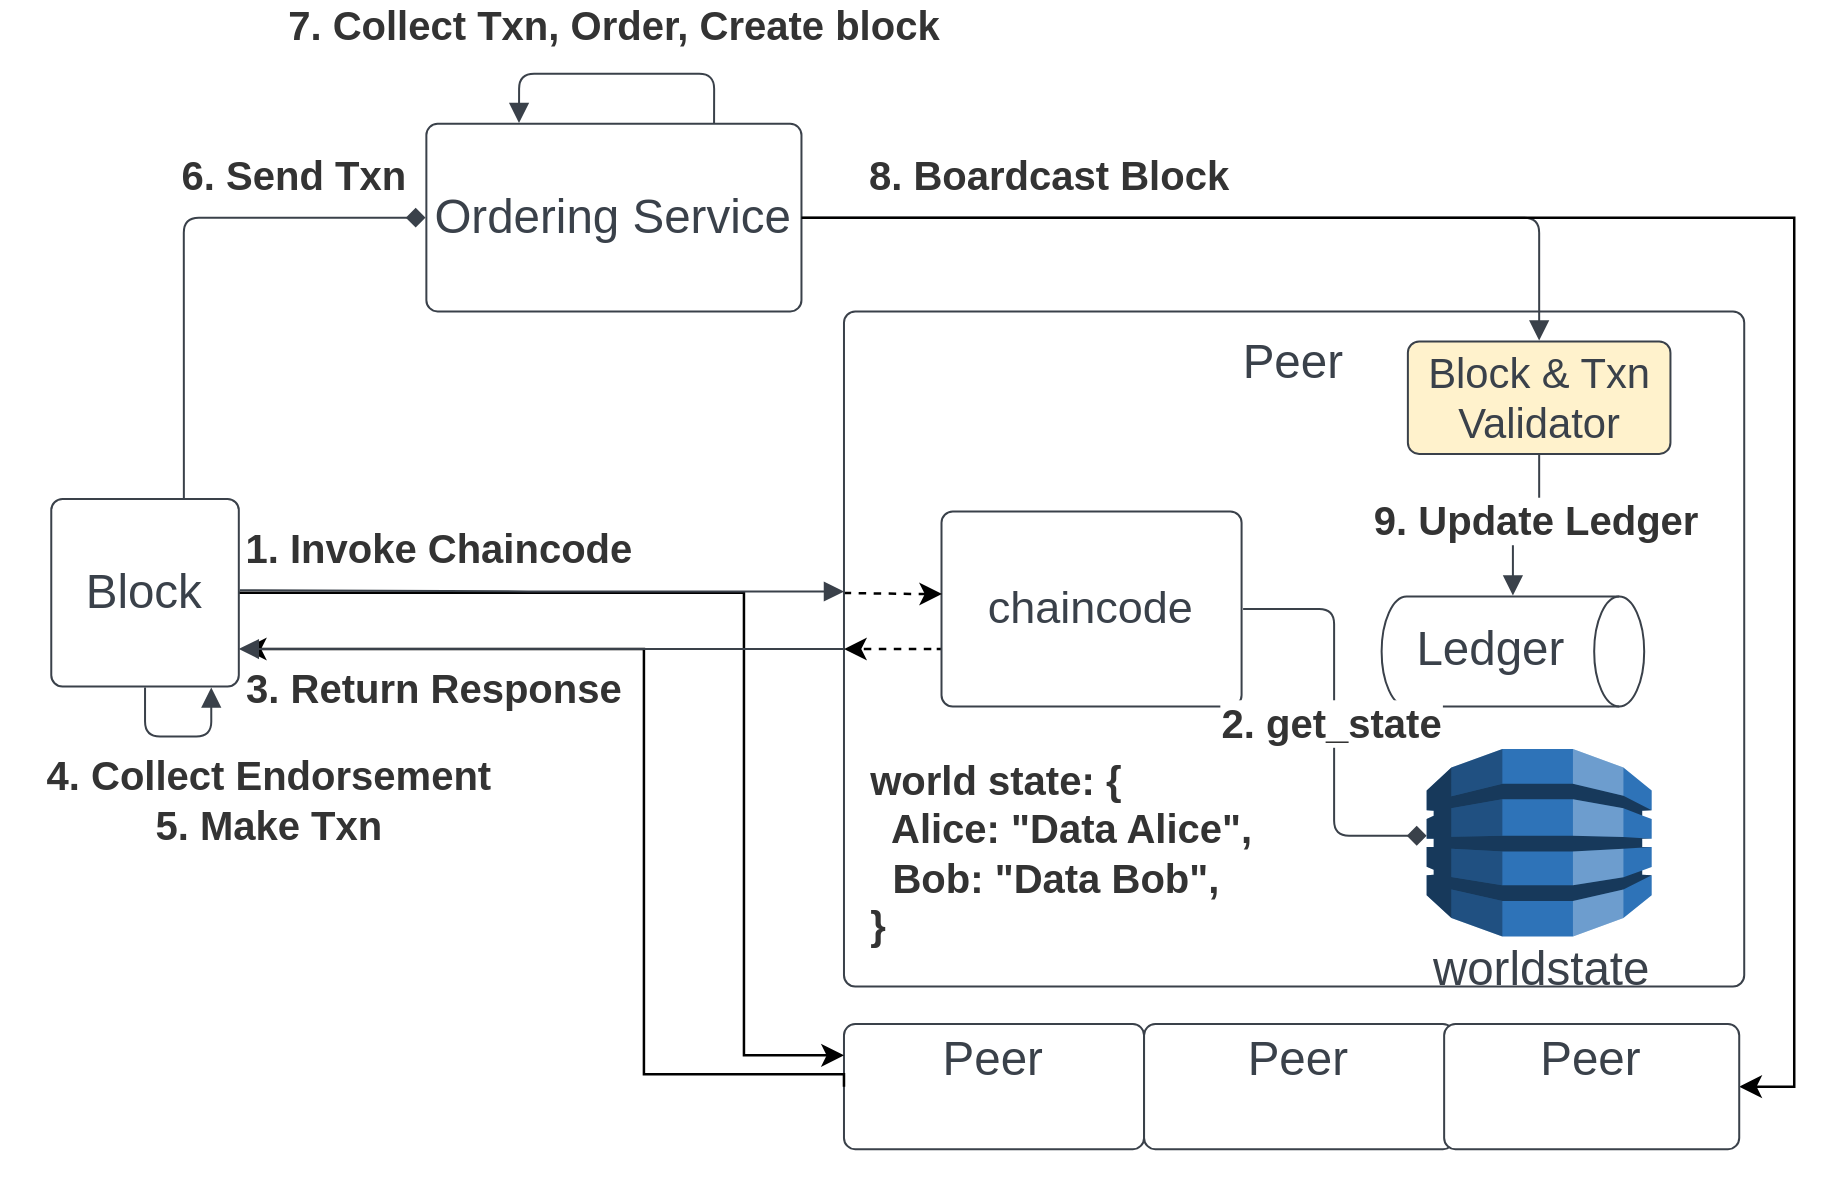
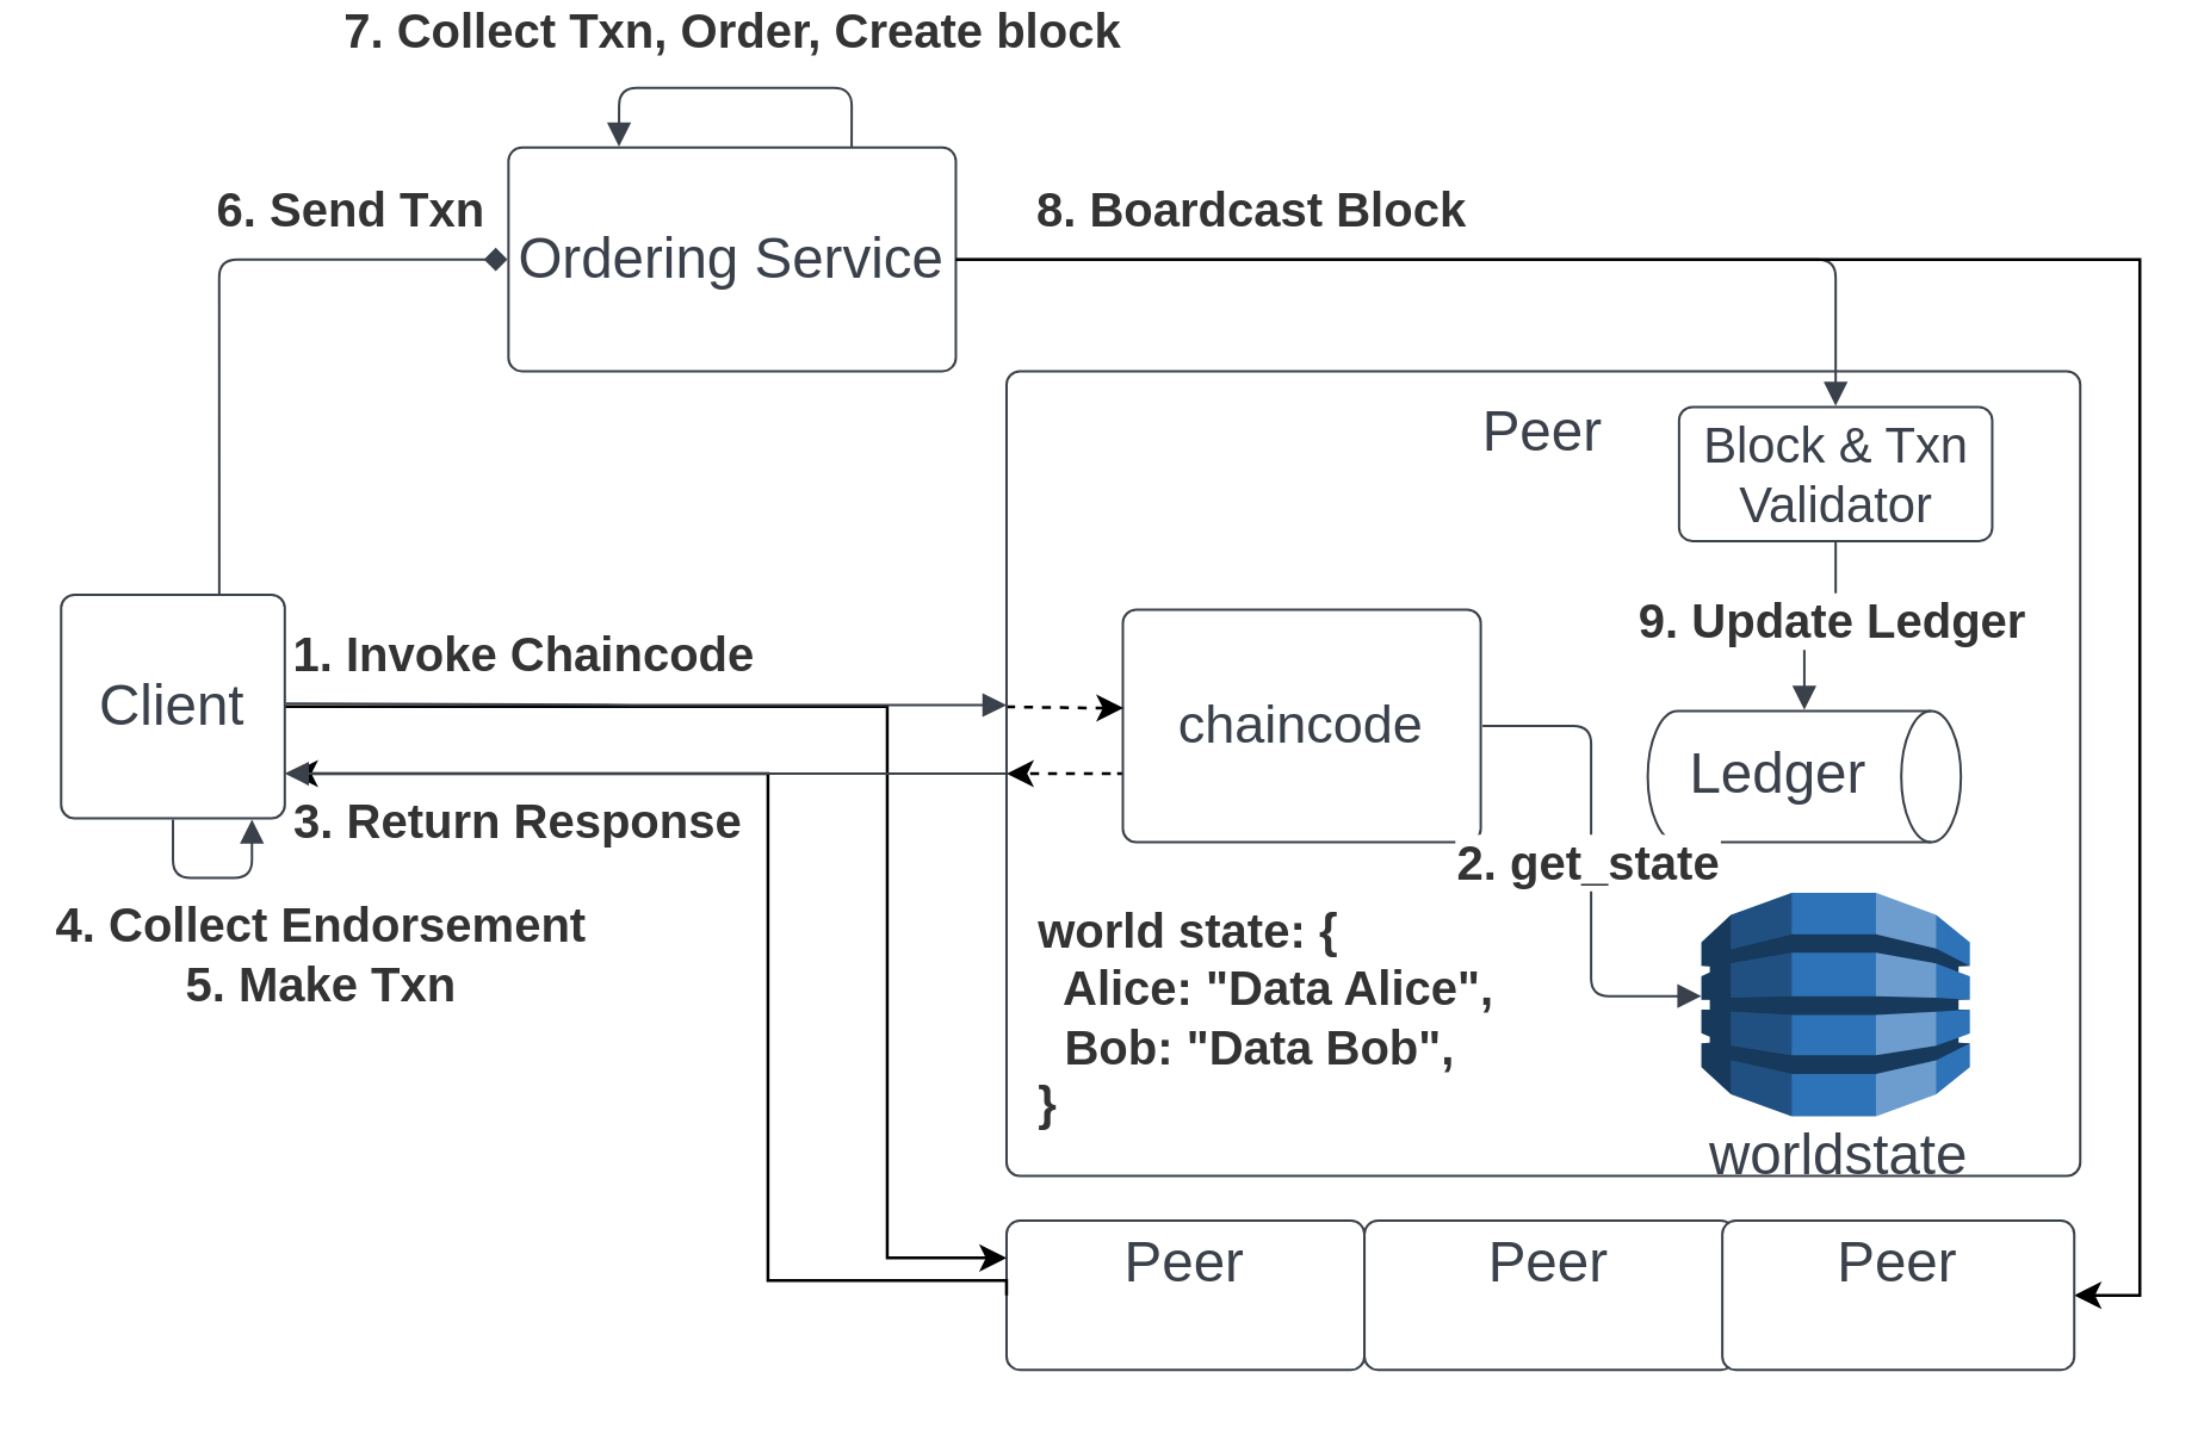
  <mxCell id="0" />
  <mxCell id="1" parent="0" />
  <mxCell id="2" value="&lt;font style=&quot;font-size: 19px;&quot;&gt;Peer&lt;/font&gt;&lt;br&gt;&lt;br&gt;&lt;br&gt;&lt;br&gt;&lt;br&gt;&lt;br&gt;&lt;br&gt;&lt;br&gt;&lt;br&gt;&lt;br&gt;&lt;div&gt;&lt;br/&gt;&lt;/div&gt;" style="html=1;overflow=block;blockSpacing=1;whiteSpace=wrap;fontSize=16.7;fontColor=#3a414a;spacing=3.8;strokeColor=#3a414a;strokeOpacity=100;rounded=1;absoluteArcSize=1;arcSize=9;strokeWidth=0.8;lucidId=gJdIC6EkD9Za;container=1;collapsible=0;" parent="1" vertex="1"><mxGeometry x="337" y="400" width="120" height="50" as="geometry" /></mxCell>
  <mxCell id="3" style="edgeStyle=orthogonalEdgeStyle;rounded=0;orthogonalLoop=1;jettySize=auto;html=1;entryX=0;entryY=0.25;entryDx=0;entryDy=0;exitX=1;exitY=0.5;exitDx=0;exitDy=0;" parent="1" source="4" target="2" edge="1"><mxGeometry relative="1" as="geometry"><mxPoint x="260" y="614.5" as="targetPoint" /><Array as="points"><mxPoint x="297" y="228" /><mxPoint x="297" y="413" /></Array><mxPoint x="-3" y="470" as="sourcePoint" /></mxGeometry></mxCell>
- <mxCell id="4" value="&lt;font style=&quot;font-size: 19px;&quot;&gt;Block&lt;/font&gt;" style="html=1;overflow=block;blockSpacing=1;whiteSpace=wrap;fontSize=16.7;fontColor=#3a414a;spacing=3.8;strokeColor=#3a414a;strokeOpacity=100;rounded=1;absoluteArcSize=1;arcSize=9;strokeWidth=0.8;lucidId=gJdIgxv0D-uK;" parent="1" vertex="1"><mxGeometry x="20" y="190" width="75" height="75" as="geometry" /></mxCell>
+ <mxCell id="4" value="&lt;font style=&quot;font-size: 19px;&quot;&gt;Client&lt;/font&gt;" style="html=1;overflow=block;blockSpacing=1;whiteSpace=wrap;fontSize=16.7;fontColor=#3a414a;spacing=3.8;strokeColor=#3a414a;strokeOpacity=100;rounded=1;absoluteArcSize=1;arcSize=9;strokeWidth=0.8;lucidId=gJdIgxv0D-uK;" parent="1" vertex="1"><mxGeometry x="20" y="190" width="75" height="75" as="geometry" /></mxCell>
  <mxCell id="5" value="&lt;font style=&quot;font-size: 19px;&quot;&gt;Ordering Service&lt;/font&gt;" style="html=1;overflow=block;blockSpacing=1;whiteSpace=wrap;fontSize=16.7;fontColor=#3a414a;spacing=3.8;strokeColor=#3a414a;strokeOpacity=100;rounded=1;absoluteArcSize=1;arcSize=9;strokeWidth=0.8;lucidId=gJdIvHb7BSO.;" parent="1" vertex="1"><mxGeometry x="170" y="40" width="150" height="75" as="geometry" /></mxCell>
  <mxCell id="6" value="&lt;font style=&quot;font-size: 19px;&quot;&gt;Peer&lt;br&gt;&lt;br&gt;&lt;br&gt;&lt;br&gt;&lt;br&gt;&lt;br&gt;&lt;br&gt;&lt;br&gt;&lt;br&gt;&lt;br&gt;&lt;br&gt;&lt;/font&gt;" style="html=1;overflow=block;blockSpacing=1;whiteSpace=wrap;fontSize=16.7;fontColor=#3a414a;spacing=3.8;strokeColor=#3a414a;strokeOpacity=100;rounded=1;absoluteArcSize=1;arcSize=9;strokeWidth=0.8;lucidId=gJdIC6EkD9Za;container=1;collapsible=0;" parent="1" vertex="1"><mxGeometry x="337" y="115" width="360" height="270" as="geometry" /></mxCell>
  <mxCell id="7" style="edgeStyle=orthogonalEdgeStyle;rounded=0;orthogonalLoop=1;jettySize=auto;html=1;entryX=0;entryY=0.5;entryDx=0;entryDy=0;exitX=-0.016;exitY=0.705;exitDx=0;exitDy=0;exitPerimeter=0;dashed=1;" edge="1" parent="6" source="8" target="6"><mxGeometry relative="1" as="geometry"><Array as="points"><mxPoint x="39" y="135" /><mxPoint x="39" y="135" /></Array></mxGeometry></mxCell>
  <mxCell id="8" value="&lt;font style=&quot;font-size: 18px;&quot;&gt;chaincode&lt;/font&gt;" style="html=1;overflow=block;blockSpacing=1;whiteSpace=wrap;fontSize=16.7;fontColor=#3a414a;spacing=3.8;strokeColor=#3a414a;strokeOpacity=100;rounded=1;absoluteArcSize=1;arcSize=9;strokeWidth=0.8;lucidId=gJdI5SxZYz~T;" parent="6" vertex="1"><mxGeometry x="39" y="80" width="120" height="78" as="geometry" /></mxCell>
  <mxCell id="9" value="&lt;font style=&quot;font-size: 19px;&quot;&gt;worldstate&lt;/font&gt;" style="html=1;overflow=block;blockSpacing=1;whiteSpace=wrap;shape=mxgraph.aws3.dynamo_db;labelPosition=center;verticalLabelPosition=bottom;align=center;verticalAlign=top;pointerEvents=1;fontSize=16.7;fontColor=#3a414a;spacing=3.8;strokeColor=#3a414a;strokeOpacity=100;rounded=1;absoluteArcSize=1;arcSize=9;fillColor=#2e73b8;strokeWidth=0.8;lucidId=gJdIeH.mhM4w;" parent="6" vertex="1"><mxGeometry x="233" y="175" width="90" height="75" as="geometry" /></mxCell>
- <mxCell id="10" value="Block &amp;amp; Txn&lt;br&gt;Validator" style="html=1;overflow=block;blockSpacing=1;whiteSpace=wrap;fontSize=16.7;fontColor=#3a414a;spacing=3.8;strokeColor=#3a414a;strokeOpacity=100;rounded=1;absoluteArcSize=1;arcSize=9;strokeWidth=0.8;lucidId=gJdIPFnTu.oT;fillColor=#fff2cc;" parent="6" vertex="1"><mxGeometry x="225.5" y="12" width="105" height="45" as="geometry" /></mxCell>
+ <mxCell id="10" value="Block &amp;amp; Txn&lt;br&gt;Validator" style="html=1;overflow=block;blockSpacing=1;whiteSpace=wrap;fontSize=16.7;fontColor=#3a414a;spacing=3.8;strokeColor=#3a414a;strokeOpacity=100;rounded=1;absoluteArcSize=1;arcSize=9;strokeWidth=0.8;lucidId=gJdIPFnTu.oT;" parent="6" vertex="1"><mxGeometry x="225.5" y="12" width="105" height="45" as="geometry" /></mxCell>
  <mxCell id="11" value="&lt;font style=&quot;font-size: 19px;&quot;&gt;Ledger&lt;/font&gt;" style="html=1;overflow=block;blockSpacing=1;whiteSpace=wrap;shape=cylinder3;direction=south;size=10;anchorPointDirection=0;boundedLbl=1;fontSize=16.7;fontColor=#3a414a;spacing=3.8;strokeColor=#3a414a;strokeOpacity=100;rounded=1;absoluteArcSize=1;arcSize=9;strokeWidth=0.8;lucidId=gJdIh2kn3Ske;" parent="6" vertex="1"><mxGeometry x="215" y="114" width="105" height="44" as="geometry" /></mxCell>
- <mxCell id="12" value="" style="html=1;jettySize=18;whiteSpace=wrap;fontSize=13;strokeColor=#3a414a;strokeOpacity=100;strokeWidth=0.8;rounded=1;arcSize=12;edgeStyle=orthogonalEdgeStyle;startArrow=none;endArrow=diamond;endFill=1;exitX=1.005;exitY=0.5;exitPerimeter=0;entryX=0;entryY=0.462;entryPerimeter=0;lucidId=gJdI9AyTRsS.;" parent="6" source="8" target="9" edge="1"><mxGeometry width="100" height="100" relative="1" as="geometry"><Array as="points" /></mxGeometry></mxCell>
+ <mxCell id="12" value="" style="html=1;jettySize=18;whiteSpace=wrap;fontSize=13;strokeColor=#3a414a;strokeOpacity=100;strokeWidth=0.8;rounded=1;arcSize=12;edgeStyle=orthogonalEdgeStyle;startArrow=none;endArrow=block;endFill=1;exitX=1.005;exitY=0.5;exitPerimeter=0;entryX=0;entryY=0.462;entryPerimeter=0;lucidId=gJdI9AyTRsS.;" parent="6" source="8" target="9" edge="1"><mxGeometry width="100" height="100" relative="1" as="geometry"><Array as="points" /></mxGeometry></mxCell>
  <mxCell id="13" value="&lt;font style=&quot;font-size: 16px;&quot;&gt;2. get_state&lt;/font&gt;" style="text;html=1;resizable=0;labelBackgroundColor=default;align=center;verticalAlign=middle;fontStyle=1;fontColor=#333333;fontSize=13.3;" parent="12" vertex="1"><mxGeometry x="-0.478" relative="1" as="geometry"><mxPoint x="-2" y="39" as="offset" /></mxGeometry></mxCell>
  <mxCell id="14" value="" style="html=1;jettySize=18;whiteSpace=wrap;fontSize=13;strokeColor=#3a414a;strokeOpacity=100;strokeWidth=0.8;rounded=1;arcSize=12;edgeStyle=orthogonalEdgeStyle;startArrow=none;endArrow=block;endFill=1;exitX=0.5;exitY=1.008;exitPerimeter=0;entryX=0.5;entryY=-0.009;entryPerimeter=0;lucidId=gJdIpPk4oHPC;" parent="6" source="10" target="11" edge="1"><mxGeometry width="100" height="100" relative="1" as="geometry"><Array as="points" /></mxGeometry></mxCell>
  <mxCell id="15" value="&lt;font style=&quot;font-size: 16px;&quot;&gt;9. Update Ledger&amp;nbsp;&lt;/font&gt;" style="text;html=1;resizable=0;labelBackgroundColor=default;align=center;verticalAlign=middle;fontStyle=1;fontColor=#333333;fontSize=13.3;" parent="14" vertex="1"><mxGeometry x="-0.358" relative="1" as="geometry"><mxPoint y="5" as="offset" /></mxGeometry></mxCell>
  <mxCell id="16" value="&lt;font style=&quot;font-size: 16px;&quot;&gt;world state: {&lt;br&gt;&amp;nbsp; Alice: &quot;Data Alice&quot;,&lt;br&gt;&amp;nbsp; Bob: &quot;Data Bob&quot;,&lt;br&gt;}&lt;/font&gt;" style="text;html=1;resizable=0;labelBackgroundColor=default;align=left;verticalAlign=middle;fontStyle=1;fontColor=#333333;fontSize=13.3;" parent="6" vertex="1"><mxGeometry x="9.005" y="216" as="geometry" /></mxCell>
  <mxCell id="17" style="edgeStyle=orthogonalEdgeStyle;rounded=0;orthogonalLoop=1;jettySize=auto;html=1;entryX=0.001;entryY=0.417;entryDx=0;entryDy=0;entryPerimeter=0;exitX=0.002;exitY=0.423;exitDx=0;exitDy=0;exitPerimeter=0;dashed=1;startArrow=classic;startFill=1;endArrow=none;endFill=0;" edge="1" parent="6" source="8" target="6"><mxGeometry relative="1" as="geometry"><Array as="points"><mxPoint x="29" y="113" /></Array></mxGeometry></mxCell>
  <mxCell id="18" value="" style="html=1;jettySize=18;whiteSpace=wrap;fontSize=13;strokeColor=#3a414a;strokeOpacity=100;strokeWidth=0.8;rounded=1;arcSize=12;edgeStyle=orthogonalEdgeStyle;startArrow=none;endArrow=block;endFill=1;exitX=1.005;exitY=0.5;exitPerimeter=0;lucidId=gJdIXWOxPbk5;" parent="1" edge="1"><mxGeometry width="100" height="100" relative="1" as="geometry"><Array as="points" /><mxPoint x="95.375" y="226.5" as="sourcePoint" /><mxPoint x="337" y="227" as="targetPoint" /></mxGeometry></mxCell>
  <mxCell id="19" value="&lt;font size=&quot;1&quot; color=&quot;#333333&quot;&gt;&lt;span style=&quot;caret-color: rgb(51, 51, 51);&quot;&gt;&lt;b style=&quot;font-size: 16px;&quot;&gt;1. Invoke Chaincode&lt;/b&gt;&lt;/span&gt;&lt;/font&gt;" style="text;html=1;resizable=0;labelBackgroundColor=default;align=center;verticalAlign=middle;" parent="18" vertex="1"><mxGeometry x="-0.662" relative="1" as="geometry"><mxPoint x="38" y="-17" as="offset" /></mxGeometry></mxCell>
  <mxCell id="20" style="edgeStyle=orthogonalEdgeStyle;rounded=0;orthogonalLoop=1;jettySize=auto;html=1;exitX=0;exitY=0;exitDx=0;exitDy=0;" parent="18" source="19" target="19" edge="1"><mxGeometry relative="1" as="geometry" /></mxCell>
  <mxCell id="21" style="edgeStyle=orthogonalEdgeStyle;rounded=0;orthogonalLoop=1;jettySize=auto;html=1;exitX=0;exitY=0;exitDx=0;exitDy=0;" edge="1" parent="18" source="19" target="19"><mxGeometry relative="1" as="geometry" /></mxCell>
  <mxCell id="22" value="" style="html=1;jettySize=18;whiteSpace=wrap;overflow=block;blockSpacing=1;fontSize=13;strokeColor=#3a414a;strokeOpacity=100;strokeWidth=0.8;rounded=1;arcSize=12;edgeStyle=orthogonalEdgeStyle;startArrow=none;endArrow=block;endFill=1;exitX=0.5;exitY=1.005;exitPerimeter=0;entryX=0.853;entryY=1.005;entryPerimeter=0;lucidId=gJdI6e9lcOTb;" parent="1" source="4" target="4" edge="1"><mxGeometry width="100" height="100" relative="1" as="geometry"><Array as="points"><mxPoint x="58" y="285" generated="1" /><mxPoint x="84" y="285" generated="1" /></Array></mxGeometry></mxCell>
  <mxCell id="23" value="&lt;font style=&quot;font-size: 16px;&quot;&gt;4. Collect Endorsement&lt;br&gt;5. Make Txn&lt;/font&gt;" style="text;html=1;resizable=0;labelBackgroundColor=default;align=center;verticalAlign=middle;fontStyle=1;fontColor=#333333;fontSize=13.3;" parent="22" vertex="1"><mxGeometry relative="1" as="geometry"><mxPoint x="36" y="25" as="offset" /></mxGeometry></mxCell>
  <mxCell id="24" value="" style="html=1;jettySize=18;whiteSpace=wrap;fontSize=13;strokeColor=#3a414a;strokeOpacity=100;strokeWidth=0.8;rounded=1;arcSize=12;edgeStyle=orthogonalEdgeStyle;startArrow=none;endArrow=diamond;endFill=1;exitX=0.707;exitY=-0.005;exitPerimeter=0;entryX=-0.002;entryY=0.5;entryPerimeter=0;lucidId=gJdIMfJJn0Pu;" parent="1" source="4" target="5" edge="1"><mxGeometry width="100" height="100" relative="1" as="geometry"><Array as="points" /></mxGeometry></mxCell>
  <mxCell id="25" value="&lt;font style=&quot;font-size: 16px;&quot;&gt;6. Send Txn&lt;/font&gt;" style="text;html=1;resizable=0;labelBackgroundColor=default;align=center;verticalAlign=middle;fontStyle=1;fontColor=#333333;fontSize=13.3;" parent="24" vertex="1"><mxGeometry x="0.586" relative="1" as="geometry"><mxPoint x="-10" y="-17" as="offset" /></mxGeometry></mxCell>
  <mxCell id="26" value="" style="html=1;jettySize=18;whiteSpace=wrap;fontSize=13;strokeColor=#3a414a;strokeOpacity=100;strokeWidth=0.8;rounded=1;arcSize=12;edgeStyle=orthogonalEdgeStyle;startArrow=none;endArrow=block;endFill=1;exitX=0.767;exitY=-0.005;exitPerimeter=0;entryX=0.247;entryY=-0.005;entryPerimeter=0;lucidId=gJdIUVIgrSRE;" parent="1" source="5" target="5" edge="1"><mxGeometry width="100" height="100" relative="1" as="geometry"><Array as="points"><mxPoint x="285" y="20" generated="1" /><mxPoint x="207" y="20" generated="1" /></Array></mxGeometry></mxCell>
  <mxCell id="27" value="&lt;font style=&quot;font-size: 16px;&quot;&gt;7. Collect Txn, Order, Create block&lt;/font&gt;" style="text;html=1;resizable=0;labelBackgroundColor=default;align=center;verticalAlign=middle;fontStyle=1;fontColor=#333333;fontSize=13.3;" parent="26" vertex="1"><mxGeometry relative="1" as="geometry"><mxPoint x="-1" y="-20" as="offset" /></mxGeometry></mxCell>
  <mxCell id="28" style="edgeStyle=orthogonalEdgeStyle;rounded=0;orthogonalLoop=1;jettySize=auto;html=1;exitX=0;exitY=0.5;exitDx=0;exitDy=0;" parent="1" source="2" edge="1"><mxGeometry relative="1" as="geometry"><mxPoint x="299" y="600" as="sourcePoint" /><mxPoint x="97" y="250" as="targetPoint" /><Array as="points"><mxPoint x="337" y="420" /><mxPoint x="257" y="420" /><mxPoint x="257" y="250" /></Array></mxGeometry></mxCell>
  <mxCell id="29" value="" style="html=1;jettySize=18;whiteSpace=wrap;fontSize=13;strokeColor=#3a414a;strokeOpacity=100;strokeWidth=0.8;rounded=1;arcSize=12;edgeStyle=orthogonalEdgeStyle;startArrow=none;endArrow=block;endFill=1;lucidId=gJdIGSDJXt0t;" parent="1" edge="1"><mxGeometry width="100" height="100" relative="1" as="geometry"><Array as="points" /><mxPoint x="337" y="250" as="sourcePoint" /><mxPoint x="95" y="250" as="targetPoint" /></mxGeometry></mxCell>
  <mxCell id="30" value="&lt;font style=&quot;font-size: 16px;&quot;&gt;3. Return Response&lt;/font&gt;" style="text;html=1;resizable=0;labelBackgroundColor=default;align=center;verticalAlign=middle;fontStyle=1;fontColor=#333333;fontSize=13.3;" parent="29" vertex="1"><mxGeometry x="0.507" relative="1" as="geometry"><mxPoint x="17" y="15" as="offset" /></mxGeometry></mxCell>
  <mxCell id="31" value="" style="html=1;jettySize=18;whiteSpace=wrap;fontSize=13;strokeColor=#3a414a;strokeOpacity=100;strokeWidth=0.8;rounded=1;arcSize=12;edgeStyle=orthogonalEdgeStyle;startArrow=none;endArrow=block;endFill=1;exitX=1.002;exitY=0.5;exitPerimeter=0;entryX=0.5;entryY=-0.008;entryPerimeter=0;lucidId=gJdI1uD7Hwsn;" parent="1" source="5" target="10" edge="1"><mxGeometry width="100" height="100" relative="1" as="geometry"><Array as="points" /></mxGeometry></mxCell>
  <mxCell id="32" value="&lt;font style=&quot;font-size: 16px;&quot;&gt;8. Boardcast Block&lt;/font&gt;" style="text;html=1;resizable=0;labelBackgroundColor=default;align=center;verticalAlign=middle;fontStyle=1;fontColor=#333333;fontSize=13.3;" parent="31" vertex="1"><mxGeometry x="-0.479" relative="1" as="geometry"><mxPoint x="8" y="-17" as="offset" /></mxGeometry></mxCell>
  <mxCell id="33" style="edgeStyle=orthogonalEdgeStyle;rounded=0;orthogonalLoop=1;jettySize=auto;html=1;entryX=1;entryY=0.5;entryDx=0;entryDy=0;" parent="1" source="5" target="35" edge="1"><mxGeometry relative="1" as="geometry"><mxPoint x="787" y="360" as="targetPoint" /><Array as="points"><mxPoint x="717" y="78" /><mxPoint x="717" y="425" /></Array></mxGeometry></mxCell>
  <mxCell id="34" value="&lt;font style=&quot;font-size: 19px;&quot;&gt;Peer&lt;br&gt;&lt;br&gt;&lt;br&gt;&lt;br&gt;&lt;br&gt;&lt;br&gt;&lt;br&gt;&lt;br&gt;&lt;br&gt;&lt;br&gt;&lt;br&gt;&lt;br&gt;&lt;/font&gt;" style="html=1;overflow=block;blockSpacing=1;whiteSpace=wrap;fontSize=16.7;fontColor=#3a414a;spacing=3.8;strokeColor=#3a414a;strokeOpacity=100;rounded=1;absoluteArcSize=1;arcSize=9;strokeWidth=0.8;lucidId=gJdIC6EkD9Za;container=1;collapsible=0;" parent="1" vertex="1"><mxGeometry x="457" y="400" width="124" height="50" as="geometry" /></mxCell>
  <mxCell id="35" value="&lt;font style=&quot;font-size: 19px;&quot;&gt;Peer&lt;br&gt;&lt;br&gt;&lt;br&gt;&lt;br&gt;&lt;br&gt;&lt;br&gt;&lt;br&gt;&lt;br&gt;&lt;br&gt;&lt;br&gt;&lt;br&gt;&lt;br&gt;&lt;/font&gt;" style="html=1;overflow=block;blockSpacing=1;whiteSpace=wrap;fontSize=16.7;fontColor=#3a414a;spacing=3.8;strokeColor=#3a414a;strokeOpacity=100;rounded=1;absoluteArcSize=1;arcSize=9;strokeWidth=0.8;lucidId=gJdIC6EkD9Za;container=1;collapsible=0;" parent="1" vertex="1"><mxGeometry x="577" y="400" width="118" height="50" as="geometry" /></mxCell>
